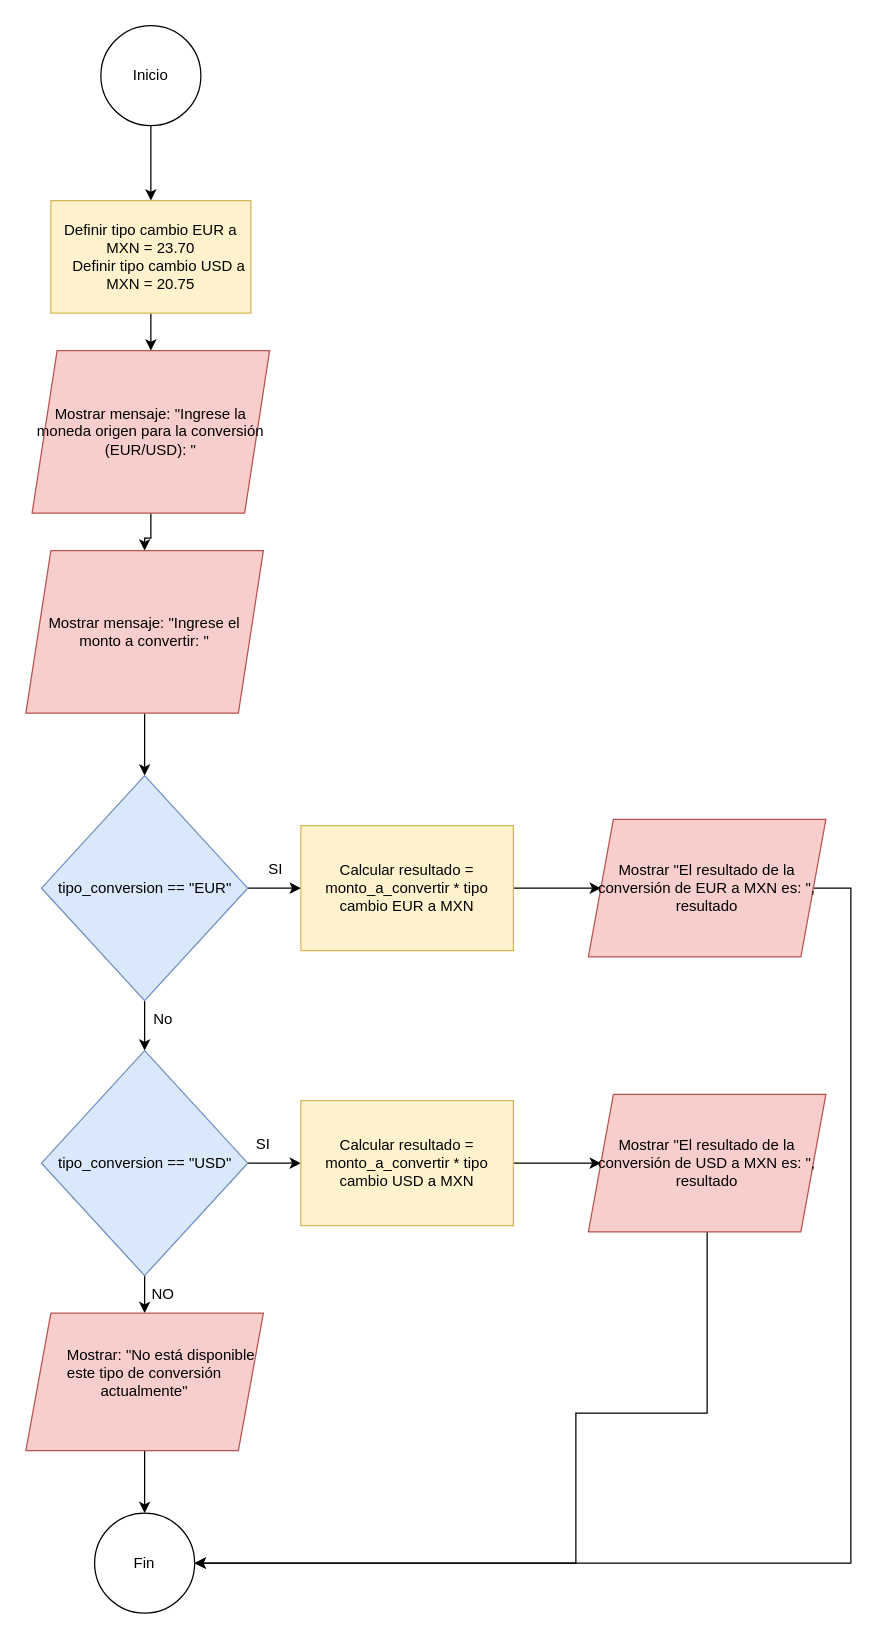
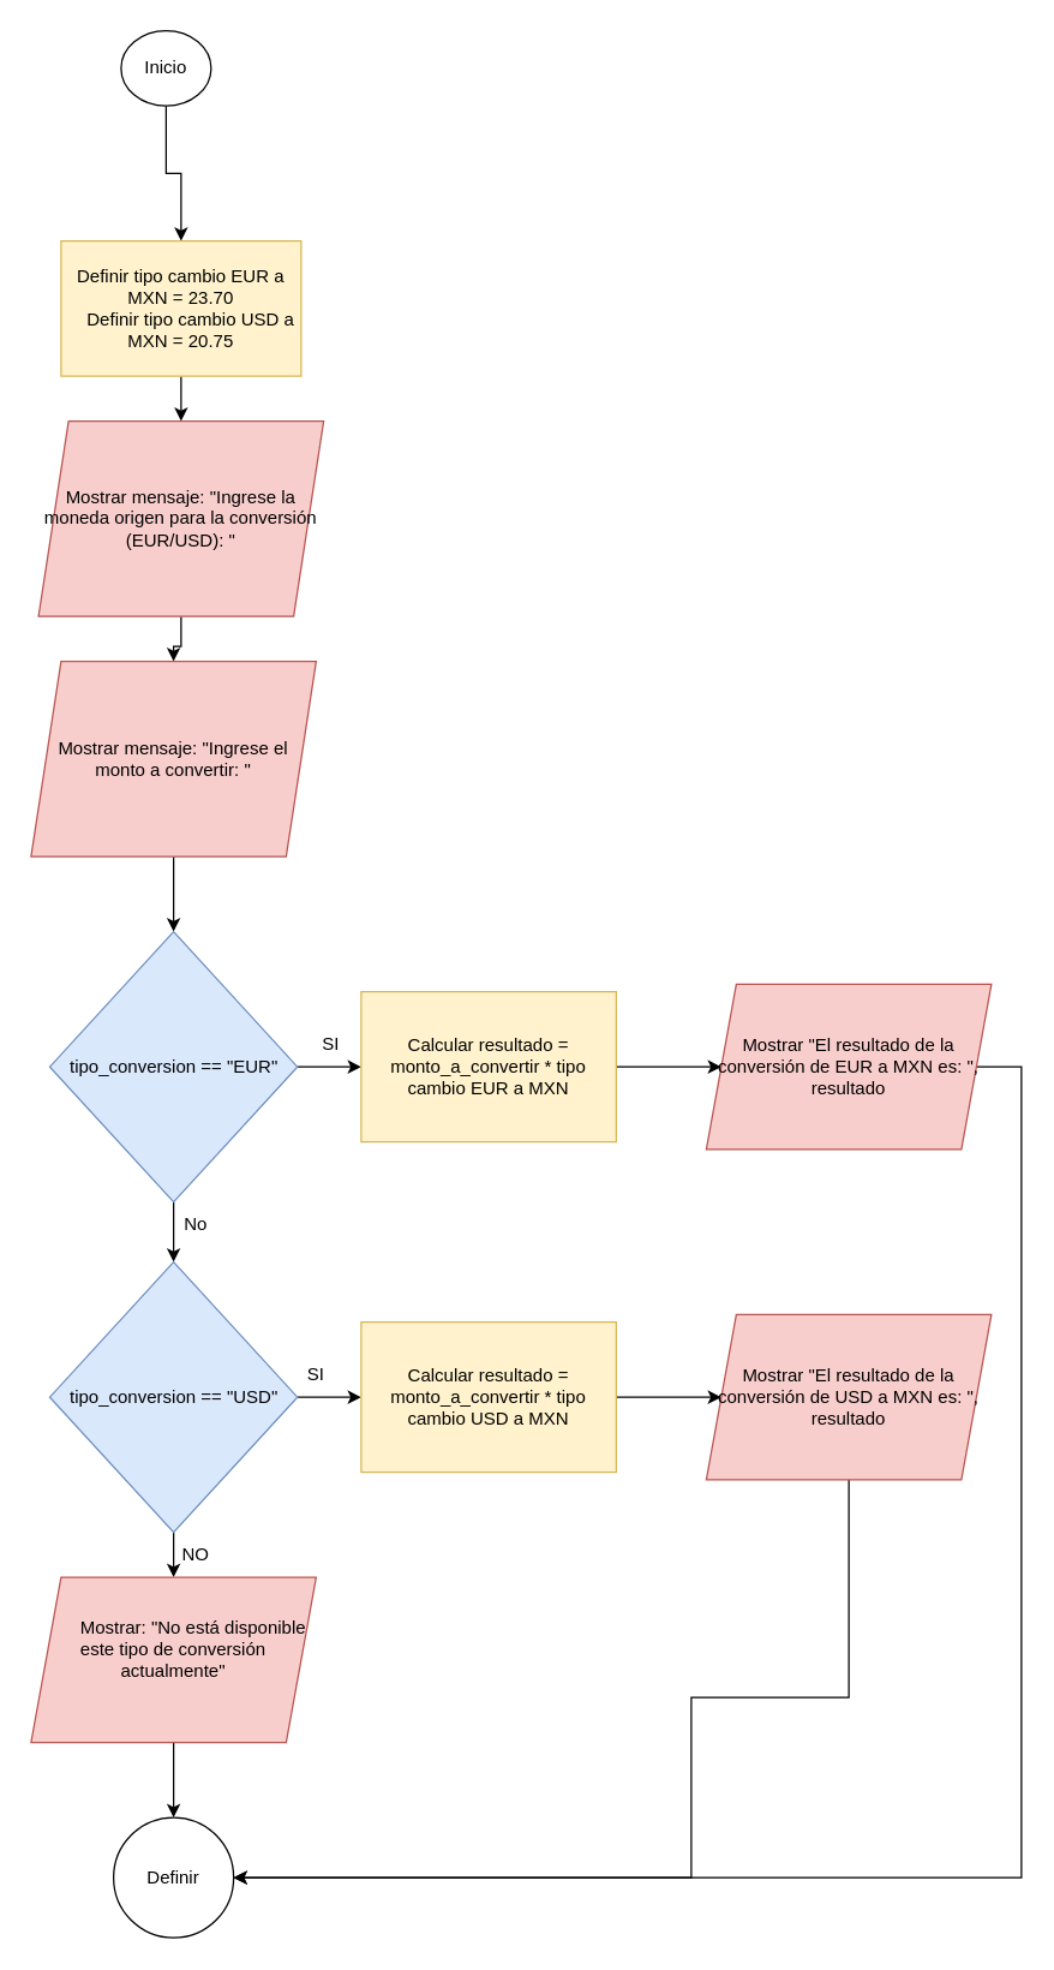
  <mxCell id="0" />
  <mxCell id="1" parent="0" />
  <mxCell id="2" value="" style="edgeStyle=orthogonalEdgeStyle;rounded=0;orthogonalLoop=1;jettySize=auto;html=1;" edge="1" parent="1" source="3" target="5"><mxGeometry relative="1" as="geometry" /></mxCell>
- <mxCell id="3" value="Inicio" style="ellipse;whiteSpace=wrap;html=1;aspect=fixed;" vertex="1" parent="1"><mxGeometry x="80" y="20" width="80" height="80" as="geometry" /></mxCell>
+ <mxCell id="3" value="Inicio" style="ellipse;whiteSpace=wrap;html=1;aspect=fixed;" vertex="1" parent="1"><mxGeometry x="80" y="20" width="60" height="50" as="geometry" /></mxCell>
  <mxCell id="4" value="" style="edgeStyle=orthogonalEdgeStyle;rounded=0;orthogonalLoop=1;jettySize=auto;html=1;" edge="1" parent="1" source="5"><mxGeometry relative="1" as="geometry"><mxPoint x="120" y="280" as="targetPoint" /></mxGeometry></mxCell>
  <mxCell id="5" value="&lt;div&gt;Definir tipo cambio EUR a MXN = 23.70&lt;/div&gt;&lt;div&gt;&amp;nbsp; &amp;nbsp; Definir tipo cambio USD a MXN&amp;nbsp;= 20.75&lt;/div&gt;" style="rounded=0;whiteSpace=wrap;html=1;fillColor=#fff2cc;strokeColor=#d6b656;" vertex="1" parent="1"><mxGeometry x="40" y="160" width="160" height="90" as="geometry" /></mxCell>
  <mxCell id="6" value="" style="edgeStyle=orthogonalEdgeStyle;rounded=0;orthogonalLoop=1;jettySize=auto;html=1;" edge="1" parent="1" source="7" target="9"><mxGeometry relative="1" as="geometry" /></mxCell>
  <mxCell id="7" value="Mostrar mensaje: &quot;Ingrese la moneda origen para la conversión (EUR/USD): &quot;" style="shape=parallelogram;perimeter=parallelogramPerimeter;whiteSpace=wrap;html=1;fixedSize=1;fillColor=#f8cecc;strokeColor=#b85450;" vertex="1" parent="1"><mxGeometry x="25" y="280" width="190" height="130" as="geometry" /></mxCell>
  <mxCell id="8" value="" style="edgeStyle=orthogonalEdgeStyle;rounded=0;orthogonalLoop=1;jettySize=auto;html=1;" edge="1" parent="1" source="9" target="12"><mxGeometry relative="1" as="geometry" /></mxCell>
  <mxCell id="9" value="Mostrar mensaje: &quot;Ingrese el monto a convertir: &quot;" style="shape=parallelogram;perimeter=parallelogramPerimeter;whiteSpace=wrap;html=1;fixedSize=1;fillColor=#f8cecc;strokeColor=#b85450;" vertex="1" parent="1"><mxGeometry x="20" y="440" width="190" height="130" as="geometry" /></mxCell>
  <mxCell id="10" value="" style="edgeStyle=orthogonalEdgeStyle;rounded=0;orthogonalLoop=1;jettySize=auto;html=1;" edge="1" parent="1" source="12" target="14"><mxGeometry relative="1" as="geometry" /></mxCell>
  <mxCell id="11" value="" style="edgeStyle=orthogonalEdgeStyle;rounded=0;orthogonalLoop=1;jettySize=auto;html=1;" edge="1" parent="1" source="12" target="20"><mxGeometry relative="1" as="geometry" /></mxCell>
  <mxCell id="12" value="tipo_conversion == &quot;EUR&quot;" style="rhombus;whiteSpace=wrap;html=1;fillColor=#dae8fc;strokeColor=#6c8ebf;" vertex="1" parent="1"><mxGeometry x="32.5" y="620" width="165" height="180" as="geometry" /></mxCell>
  <mxCell id="13" value="" style="edgeStyle=orthogonalEdgeStyle;rounded=0;orthogonalLoop=1;jettySize=auto;html=1;" edge="1" parent="1" source="14" target="16"><mxGeometry relative="1" as="geometry" /></mxCell>
  <mxCell id="14" value="Calcular resultado = monto_a_convertir * tipo cambio EUR a MXN" style="rounded=0;whiteSpace=wrap;html=1;fillColor=#fff2cc;strokeColor=#d6b656;" vertex="1" parent="1"><mxGeometry x="240" y="660" width="170" height="100" as="geometry" /></mxCell>
  <mxCell id="15" style="edgeStyle=orthogonalEdgeStyle;rounded=0;orthogonalLoop=1;jettySize=auto;html=1;" edge="1" parent="1" source="16" target="29"><mxGeometry relative="1" as="geometry"><Array as="points"><mxPoint x="680" y="710" /><mxPoint x="680" y="1250" /></Array></mxGeometry></mxCell>
  <mxCell id="16" value="Mostrar &quot;El resultado de la conversión de EUR a MXN es: &quot;, resultado" style="shape=parallelogram;perimeter=parallelogramPerimeter;whiteSpace=wrap;html=1;fixedSize=1;fillColor=#f8cecc;strokeColor=#b85450;" vertex="1" parent="1"><mxGeometry x="470" y="655" width="190" height="110" as="geometry" /></mxCell>
  <mxCell id="17" value="SI" style="text;html=1;align=center;verticalAlign=middle;whiteSpace=wrap;rounded=0;" vertex="1" parent="1"><mxGeometry x="190" y="680" width="60" height="30" as="geometry" /></mxCell>
  <mxCell id="18" value="" style="edgeStyle=orthogonalEdgeStyle;rounded=0;orthogonalLoop=1;jettySize=auto;html=1;" edge="1" parent="1" source="20" target="23"><mxGeometry relative="1" as="geometry" /></mxCell>
  <mxCell id="19" value="" style="edgeStyle=orthogonalEdgeStyle;rounded=0;orthogonalLoop=1;jettySize=auto;html=1;" edge="1" parent="1" source="20" target="28"><mxGeometry relative="1" as="geometry" /></mxCell>
  <mxCell id="20" value="tipo_conversion == &quot;USD&quot;" style="rhombus;whiteSpace=wrap;html=1;fillColor=#dae8fc;strokeColor=#6c8ebf;" vertex="1" parent="1"><mxGeometry x="32.5" y="840" width="165" height="180" as="geometry" /></mxCell>
  <mxCell id="21" value="No" style="text;html=1;align=center;verticalAlign=middle;whiteSpace=wrap;rounded=0;" vertex="1" parent="1"><mxGeometry x="100" y="800" width="60" height="30" as="geometry" /></mxCell>
  <mxCell id="22" value="" style="edgeStyle=orthogonalEdgeStyle;rounded=0;orthogonalLoop=1;jettySize=auto;html=1;" edge="1" parent="1" source="23" target="25"><mxGeometry relative="1" as="geometry" /></mxCell>
  <mxCell id="23" value="Calcular resultado = monto_a_convertir * tipo cambio USD a MXN" style="rounded=0;whiteSpace=wrap;html=1;fillColor=#fff2cc;strokeColor=#d6b656;" vertex="1" parent="1"><mxGeometry x="240" y="880" width="170" height="100" as="geometry" /></mxCell>
  <mxCell id="24" style="edgeStyle=orthogonalEdgeStyle;rounded=0;orthogonalLoop=1;jettySize=auto;html=1;entryX=1;entryY=0.5;entryDx=0;entryDy=0;" edge="1" parent="1" source="25" target="29"><mxGeometry relative="1" as="geometry"><Array as="points"><mxPoint x="565" y="1130" /><mxPoint x="460" y="1130" /><mxPoint x="460" y="1250" /></Array></mxGeometry></mxCell>
  <mxCell id="25" value="Mostrar &quot;El resultado de la conversión de USD a MXN es: &quot;, resultado" style="shape=parallelogram;perimeter=parallelogramPerimeter;whiteSpace=wrap;html=1;fixedSize=1;fillColor=#f8cecc;strokeColor=#b85450;" vertex="1" parent="1"><mxGeometry x="470" y="875" width="190" height="110" as="geometry" /></mxCell>
  <mxCell id="26" value="SI" style="text;html=1;align=center;verticalAlign=middle;whiteSpace=wrap;rounded=0;" vertex="1" parent="1"><mxGeometry x="180" y="900" width="60" height="30" as="geometry" /></mxCell>
  <mxCell id="27" value="" style="edgeStyle=orthogonalEdgeStyle;rounded=0;orthogonalLoop=1;jettySize=auto;html=1;" edge="1" parent="1" source="28" target="29"><mxGeometry relative="1" as="geometry" /></mxCell>
  <mxCell id="28" value="&lt;div&gt;&amp;nbsp; &amp;nbsp; &amp;nbsp; &amp;nbsp; Mostrar: &quot;No está disponible este tipo de conversión actualmente&quot;&lt;/div&gt;&lt;div&gt;&lt;br&gt;&lt;/div&gt;" style="shape=parallelogram;perimeter=parallelogramPerimeter;whiteSpace=wrap;html=1;fixedSize=1;fillColor=#f8cecc;strokeColor=#b85450;" vertex="1" parent="1"><mxGeometry x="20" y="1050" width="190" height="110" as="geometry" /></mxCell>
- <mxCell id="29" value="Fin" style="ellipse;whiteSpace=wrap;html=1;aspect=fixed;" vertex="1" parent="1"><mxGeometry x="75" y="1210" width="80" height="80" as="geometry" /></mxCell>
+ <mxCell id="29" value="Definir" style="ellipse;whiteSpace=wrap;html=1;aspect=fixed;" vertex="1" parent="1"><mxGeometry x="75" y="1210" width="80" height="80" as="geometry" /></mxCell>
  <mxCell id="30" value="NO" style="text;html=1;align=center;verticalAlign=middle;whiteSpace=wrap;rounded=0;" vertex="1" parent="1"><mxGeometry x="100" y="1020" width="60" height="30" as="geometry" /></mxCell>
